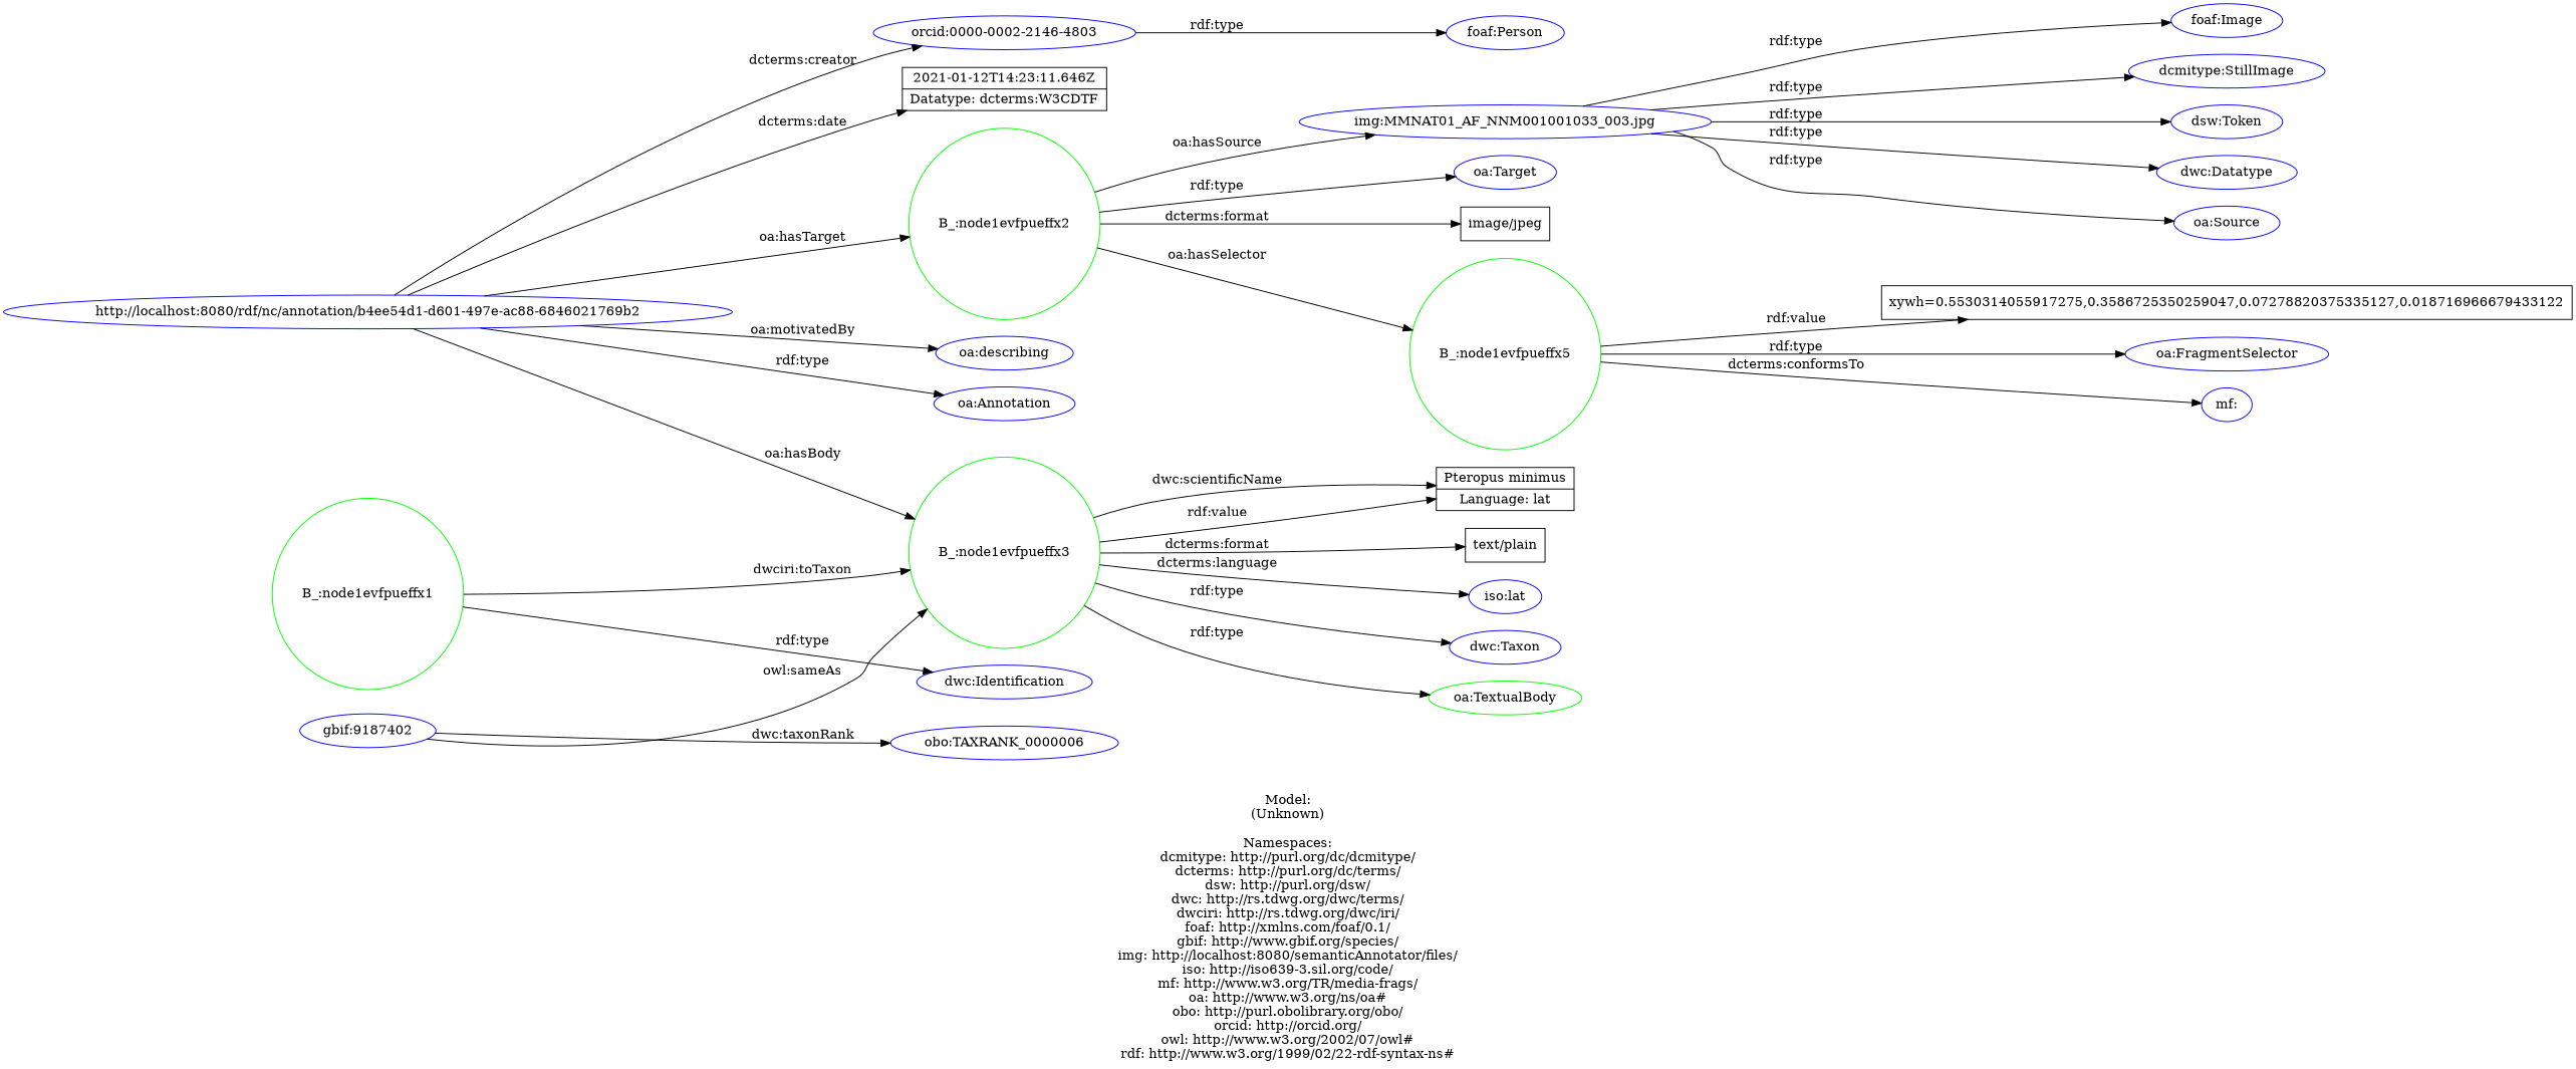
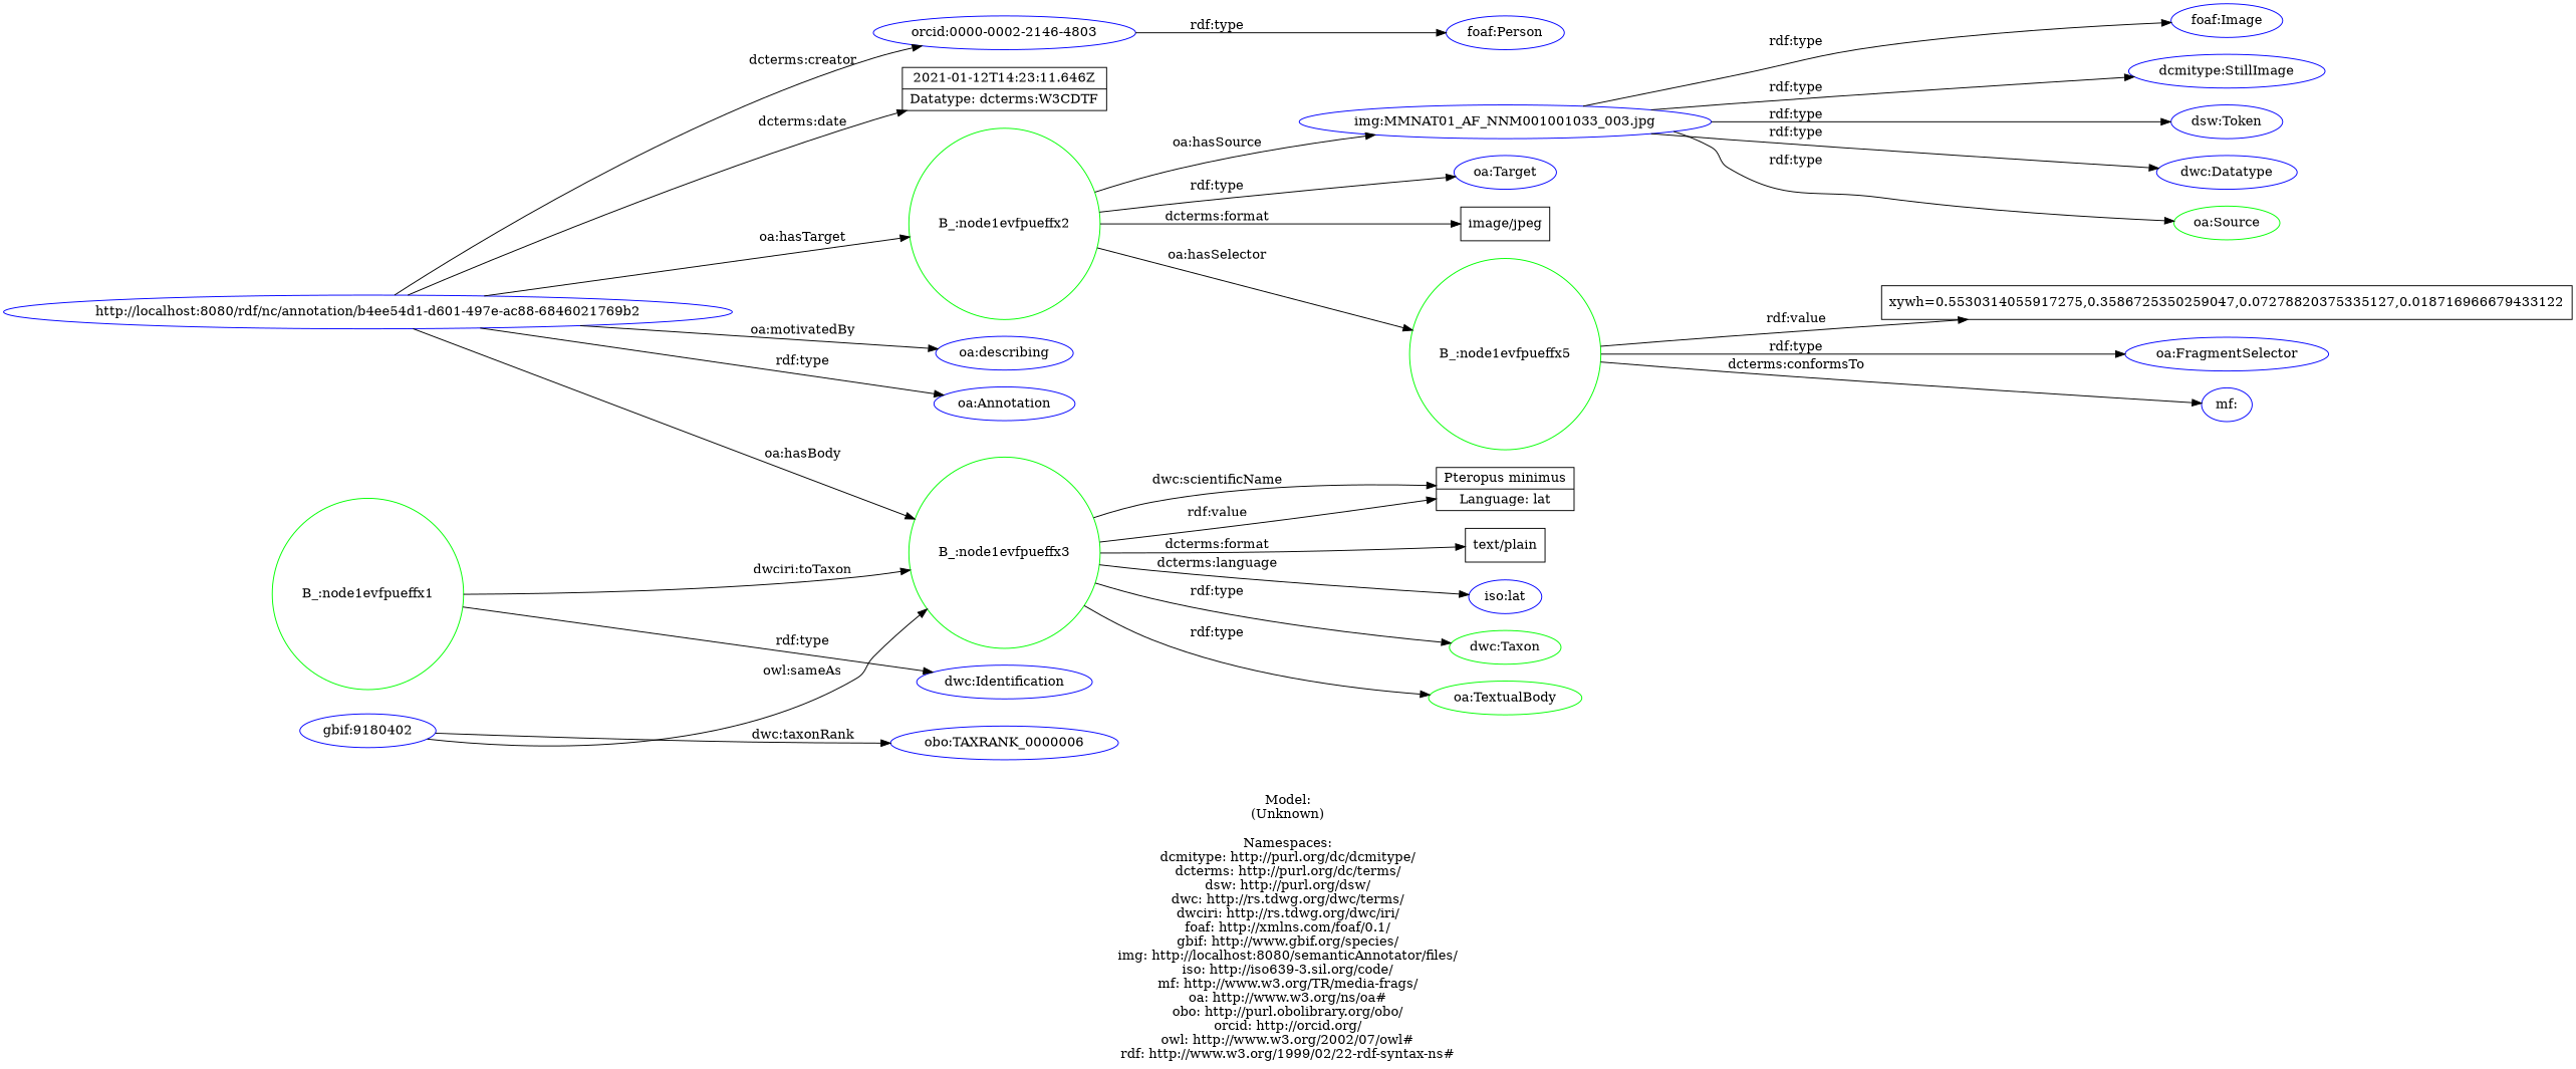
  digraph {
    label="\n\nModel:\n(Unknown)\n\nNamespaces:\ndcmitype: http://purl.org/dc/dcmitype/\ndcterms: http://purl.org/dc/terms/\ndsw: http://purl.org/dsw/\ndwc: http://rs.tdwg.org/dwc/terms/\ndwciri: http://rs.tdwg.org/dwc/iri/\nfoaf: http://xmlns.com/foaf/0.1/\ngbif: http://www.gbif.org/species/\nimg: http://localhost:8080/semanticAnnotator/files/\niso: http://iso639-3.sil.org/code/\nmf: http://www.w3.org/TR/media-frags/\noa: http://www.w3.org/ns/oa#\nobo: http://purl.obolibrary.org/obo/\norcid: http://orcid.org/\nowl: http://www.w3.org/2002/07/owl#\nrdf: http://www.w3.org/1999/02/22-rdf-syntax-ns#\n"
    rankdir=LR
    node [color=blue shape=ellipse]
    n1 [label="http://localhost:8080/rdf/nc/annotation/b4ee54d1-d601-497e-ac88-6846021769b2"]
    n2 [label="oa:Annotation"]
    n3 [label="orcid:0000-0002-2146-4803"]
    n4 [label="2021-01-12T14:23:11.646Z|Datatype: dcterms:W3CDTF" shape=record color=""]
    "B_:node1evfpueffx3" [color=green shape=circle]
    "B_:node1evfpueffx2" [color=green shape=circle]
    n7 [label="oa:describing"]
    n8 [label="foaf:Person"]
-   n9 [label="dwc:Taxon"]
+   n9 [color=green label="dwc:Taxon"]
    n10 [color=green label="oa:TextualBody"]
    n11 [label="text/plain" shape=record color=""]
    n12 [label="iso:lat"]
    n13 [label="Pteropus minimus|Language: lat" shape=record color=""]
    n14 [label="img:MMNAT01_AF_NNM001001033_003.jpg"]
    n15 [label="oa:Target"]
    n16 [label="image/jpeg" shape=record color=""]
    "B_:node1evfpueffx5" [color=green shape=circle]
    n18 [label="dcmitype:StillImage"]
    n19 [label="dsw:Token"]
    n20 [label="dwc:Datatype"]
-   n21 [label="oa:Source"]
+   n21 [color=green label="oa:Source"]
    n22 [label="foaf:Image"]
    n23 [label="oa:FragmentSelector"]
    n24 [label="mf:"]
    n25 [label="xywh=0.5530314055917275,0.3586725350259047,0.07278820375335127,0.018716966679433122" shape=record color=""]
-   n26 [label="gbif:9187402"]
+   n26 [label="gbif:9180402"]
    n27 [label="obo:TAXRANK_0000006"]
    "B_:node1evfpueffx1" [color=green shape=circle]
    n29 [label="dwc:Identification"]
    n1 -> n2 [label="rdf:type"]
    n1 -> n3 [label="dcterms:creator"]
    n1 -> n4 [label="dcterms:date"]
    n1 -> "B_:node1evfpueffx3" [label="oa:hasBody"]
    n1 -> "B_:node1evfpueffx2" [label="oa:hasTarget"]
    n1 -> n7 [label="oa:motivatedBy"]
    n3 -> n8 [label="rdf:type"]
    "B_:node1evfpueffx3" -> n9 [label="rdf:type"]
    "B_:node1evfpueffx3" -> n10 [label="rdf:type"]
    "B_:node1evfpueffx3" -> n11 [label="dcterms:format"]
    "B_:node1evfpueffx3" -> n12 [label="dcterms:language"]
    "B_:node1evfpueffx3" -> n13 [label="dwc:scientificName"]
    "B_:node1evfpueffx3" -> n13 [label="rdf:value"]
    "B_:node1evfpueffx2" -> n14 [label="oa:hasSource"]
    "B_:node1evfpueffx2" -> n15 [label="rdf:type"]
    "B_:node1evfpueffx2" -> n16 [label="dcterms:format"]
    "B_:node1evfpueffx2" -> "B_:node1evfpueffx5" [label="oa:hasSelector"]
    n14 -> n18 [label="rdf:type"]
    n14 -> n19 [label="rdf:type"]
    n14 -> n20 [label="rdf:type"]
    n14 -> n21 [label="rdf:type"]
    n14 -> n22 [label="rdf:type"]
    "B_:node1evfpueffx5" -> n23 [label="rdf:type"]
    "B_:node1evfpueffx5" -> n24 [label="dcterms:conformsTo"]
    "B_:node1evfpueffx5" -> n25 [label="rdf:value"]
    n26 -> "B_:node1evfpueffx3" [label="owl:sameAs"]
    n26 -> n27 [label="dwc:taxonRank"]
    "B_:node1evfpueffx1" -> "B_:node1evfpueffx3" [label="dwciri:toTaxon"]
    "B_:node1evfpueffx1" -> n29 [label="rdf:type"]
  }
